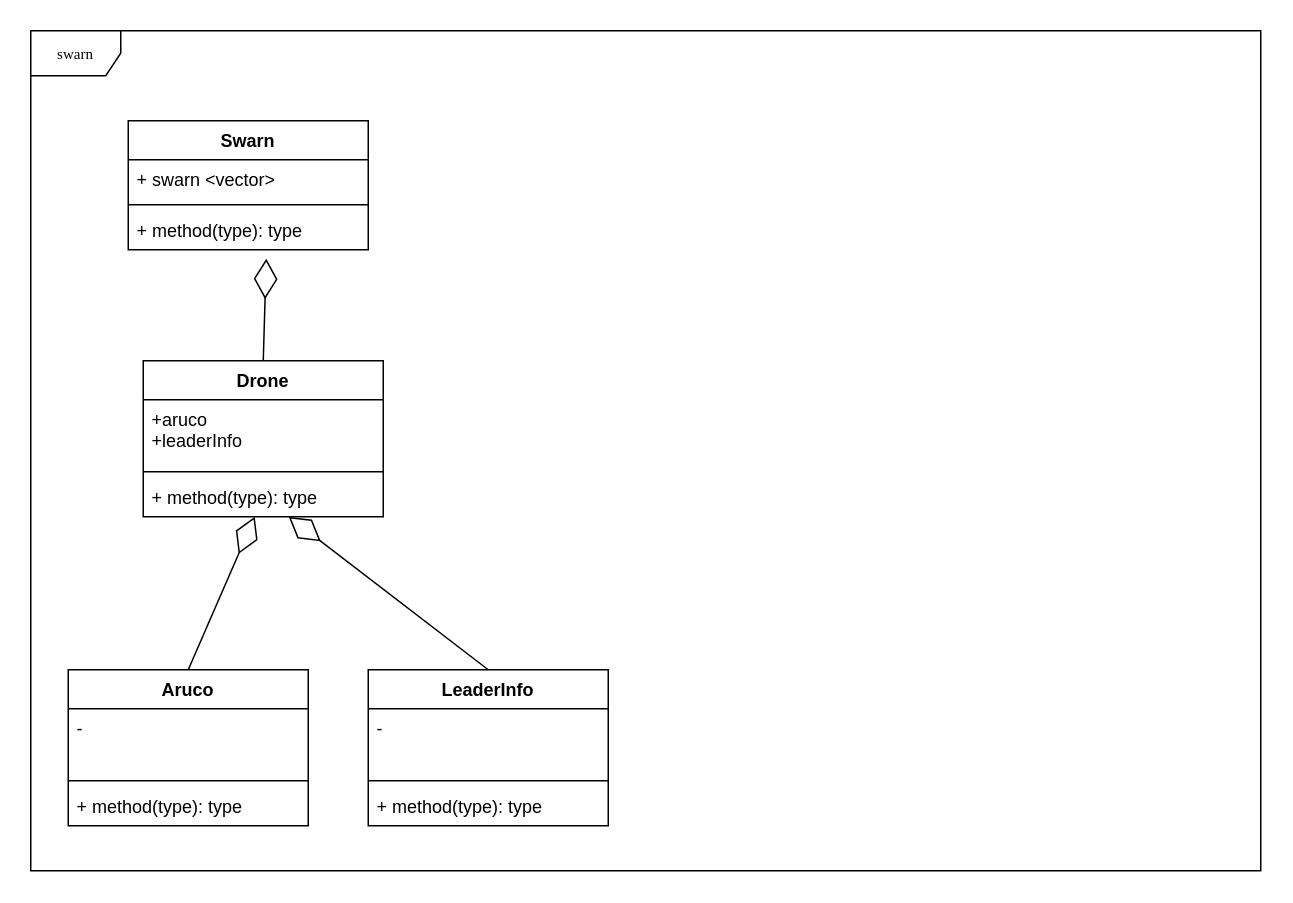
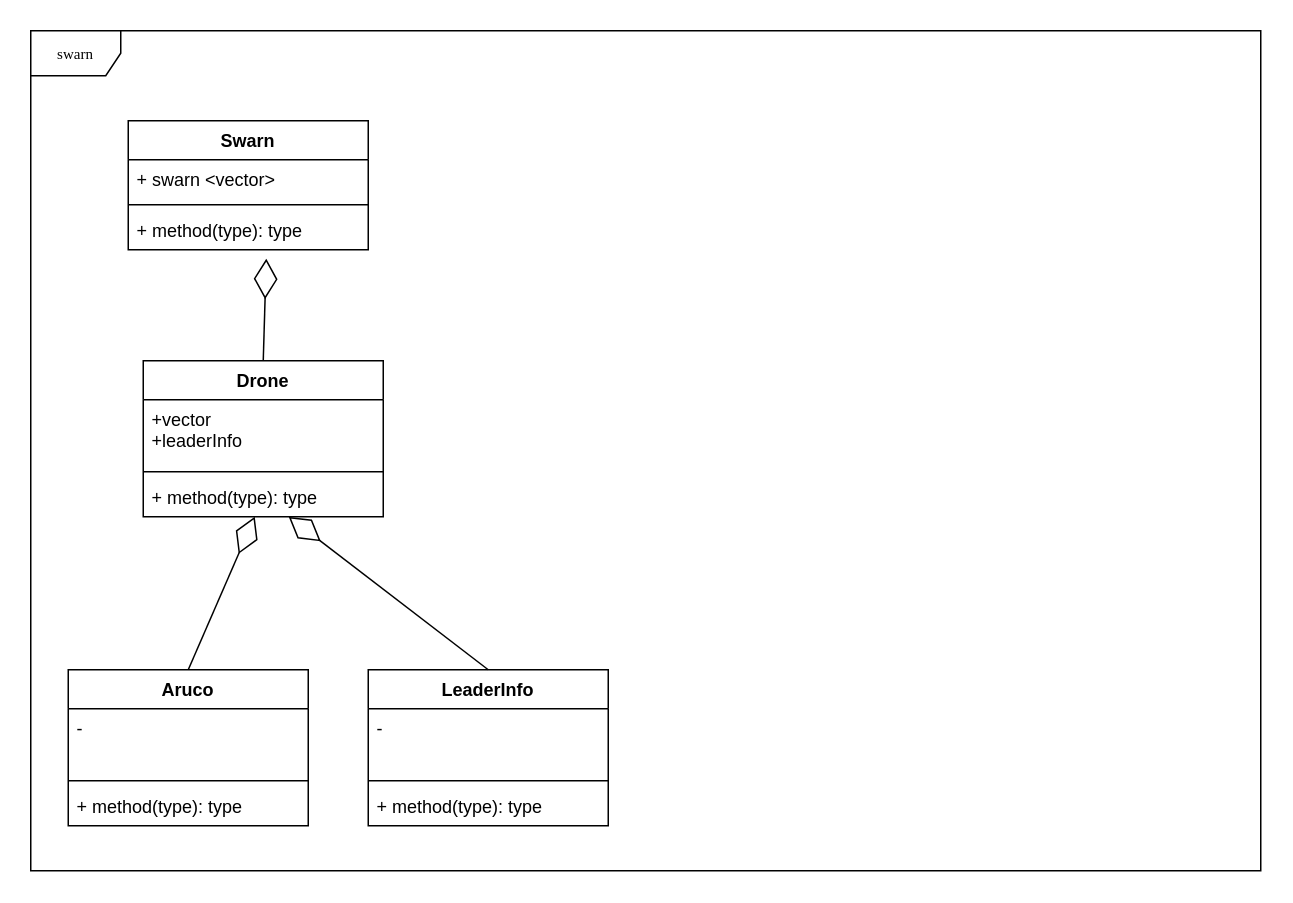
  <mxCell id="0" />
  <mxCell id="1" parent="0" />
  <mxCell id="2" value="swarn" style="shape=umlFrame;whiteSpace=wrap;html=1;rounded=0;shadow=0;comic=0;labelBackgroundColor=none;strokeWidth=1;fontFamily=Verdana;fontSize=10;align=center;" parent="1" vertex="1"><mxGeometry x="20" y="20" width="820" height="560" as="geometry" /></mxCell>
  <mxCell id="3" value="Swarn" style="swimlane;fontStyle=1;align=center;verticalAlign=top;childLayout=stackLayout;horizontal=1;startSize=26;horizontalStack=0;resizeParent=1;resizeParentMax=0;resizeLast=0;collapsible=1;marginBottom=0;" vertex="1" parent="1"><mxGeometry x="85" y="80" width="160" height="86" as="geometry" /></mxCell>
  <mxCell id="4" value="+ swarn &lt;vector&gt;" style="text;strokeColor=none;fillColor=none;align=left;verticalAlign=top;spacingLeft=4;spacingRight=4;overflow=hidden;rotatable=0;points=[[0,0.5],[1,0.5]];portConstraint=eastwest;" vertex="1" parent="3"><mxGeometry y="26" width="160" height="26" as="geometry" /></mxCell>
  <mxCell id="5" value="" style="line;strokeWidth=1;fillColor=none;align=left;verticalAlign=middle;spacingTop=-1;spacingLeft=3;spacingRight=3;rotatable=0;labelPosition=right;points=[];portConstraint=eastwest;" vertex="1" parent="3"><mxGeometry y="52" width="160" height="8" as="geometry" /></mxCell>
  <mxCell id="6" value="+ method(type): type" style="text;strokeColor=none;fillColor=none;align=left;verticalAlign=top;spacingLeft=4;spacingRight=4;overflow=hidden;rotatable=0;points=[[0,0.5],[1,0.5]];portConstraint=eastwest;" vertex="1" parent="3"><mxGeometry y="60" width="160" height="26" as="geometry" /></mxCell>
  <mxCell id="7" value="Drone" style="swimlane;fontStyle=1;align=center;verticalAlign=top;childLayout=stackLayout;horizontal=1;startSize=26;horizontalStack=0;resizeParent=1;resizeParentMax=0;resizeLast=0;collapsible=1;marginBottom=0;" vertex="1" parent="1"><mxGeometry x="95" y="240" width="160" height="104" as="geometry" /></mxCell>
- <mxCell id="8" value="+aruco&#10;+leaderInfo" style="text;strokeColor=none;fillColor=none;align=left;verticalAlign=top;spacingLeft=4;spacingRight=4;overflow=hidden;rotatable=0;points=[[0,0.5],[1,0.5]];portConstraint=eastwest;" vertex="1" parent="7"><mxGeometry y="26" width="160" height="44" as="geometry" /></mxCell>
+ <mxCell id="8" value="+vector&#10;+leaderInfo" style="text;strokeColor=none;fillColor=none;align=left;verticalAlign=top;spacingLeft=4;spacingRight=4;overflow=hidden;rotatable=0;points=[[0,0.5],[1,0.5]];portConstraint=eastwest;" vertex="1" parent="7"><mxGeometry y="26" width="160" height="44" as="geometry" /></mxCell>
  <mxCell id="9" value="" style="line;strokeWidth=1;fillColor=none;align=left;verticalAlign=middle;spacingTop=-1;spacingLeft=3;spacingRight=3;rotatable=0;labelPosition=right;points=[];portConstraint=eastwest;" vertex="1" parent="7"><mxGeometry y="70" width="160" height="8" as="geometry" /></mxCell>
  <mxCell id="10" value="+ method(type): type" style="text;strokeColor=none;fillColor=none;align=left;verticalAlign=top;spacingLeft=4;spacingRight=4;overflow=hidden;rotatable=0;points=[[0,0.5],[1,0.5]];portConstraint=eastwest;" vertex="1" parent="7"><mxGeometry y="78" width="160" height="26" as="geometry" /></mxCell>
  <mxCell id="11" value="" style="endArrow=diamondThin;endFill=0;endSize=24;html=1;rounded=0;entryX=0.575;entryY=1.231;entryDx=0;entryDy=0;entryPerimeter=0;exitX=0.5;exitY=0;exitDx=0;exitDy=0;" edge="1" parent="1" source="7" target="6"><mxGeometry width="160" relative="1" as="geometry"><mxPoint x="325" y="450" as="sourcePoint" /><mxPoint x="485" y="450" as="targetPoint" /></mxGeometry></mxCell>
  <mxCell id="12" value="LeaderInfo" style="swimlane;fontStyle=1;align=center;verticalAlign=top;childLayout=stackLayout;horizontal=1;startSize=26;horizontalStack=0;resizeParent=1;resizeParentMax=0;resizeLast=0;collapsible=1;marginBottom=0;" vertex="1" parent="1"><mxGeometry x="245" y="446" width="160" height="104" as="geometry" /></mxCell>
  <mxCell id="13" value="-" style="text;strokeColor=none;fillColor=none;align=left;verticalAlign=top;spacingLeft=4;spacingRight=4;overflow=hidden;rotatable=0;points=[[0,0.5],[1,0.5]];portConstraint=eastwest;" vertex="1" parent="12"><mxGeometry y="26" width="160" height="44" as="geometry" /></mxCell>
  <mxCell id="14" value="" style="line;strokeWidth=1;fillColor=none;align=left;verticalAlign=middle;spacingTop=-1;spacingLeft=3;spacingRight=3;rotatable=0;labelPosition=right;points=[];portConstraint=eastwest;" vertex="1" parent="12"><mxGeometry y="70" width="160" height="8" as="geometry" /></mxCell>
  <mxCell id="15" value="+ method(type): type" style="text;strokeColor=none;fillColor=none;align=left;verticalAlign=top;spacingLeft=4;spacingRight=4;overflow=hidden;rotatable=0;points=[[0,0.5],[1,0.5]];portConstraint=eastwest;" vertex="1" parent="12"><mxGeometry y="78" width="160" height="26" as="geometry" /></mxCell>
  <mxCell id="16" value="" style="endArrow=diamondThin;endFill=0;endSize=24;html=1;rounded=0;exitX=0.5;exitY=0;exitDx=0;exitDy=0;" edge="1" parent="1" source="12" target="10"><mxGeometry width="160" relative="1" as="geometry"><mxPoint x="365" y="450" as="sourcePoint" /><mxPoint x="525" y="450" as="targetPoint" /></mxGeometry></mxCell>
  <mxCell id="17" value="Aruco" style="swimlane;fontStyle=1;align=center;verticalAlign=top;childLayout=stackLayout;horizontal=1;startSize=26;horizontalStack=0;resizeParent=1;resizeParentMax=0;resizeLast=0;collapsible=1;marginBottom=0;" vertex="1" parent="1"><mxGeometry x="45" y="446" width="160" height="104" as="geometry" /></mxCell>
  <mxCell id="18" value="-" style="text;strokeColor=none;fillColor=none;align=left;verticalAlign=top;spacingLeft=4;spacingRight=4;overflow=hidden;rotatable=0;points=[[0,0.5],[1,0.5]];portConstraint=eastwest;" vertex="1" parent="17"><mxGeometry y="26" width="160" height="44" as="geometry" /></mxCell>
  <mxCell id="19" value="" style="line;strokeWidth=1;fillColor=none;align=left;verticalAlign=middle;spacingTop=-1;spacingLeft=3;spacingRight=3;rotatable=0;labelPosition=right;points=[];portConstraint=eastwest;" vertex="1" parent="17"><mxGeometry y="70" width="160" height="8" as="geometry" /></mxCell>
  <mxCell id="20" value="+ method(type): type" style="text;strokeColor=none;fillColor=none;align=left;verticalAlign=top;spacingLeft=4;spacingRight=4;overflow=hidden;rotatable=0;points=[[0,0.5],[1,0.5]];portConstraint=eastwest;" vertex="1" parent="17"><mxGeometry y="78" width="160" height="26" as="geometry" /></mxCell>
  <mxCell id="21" value="" style="endArrow=diamondThin;endFill=0;endSize=24;html=1;rounded=0;exitX=0.5;exitY=0;exitDx=0;exitDy=0;" edge="1" parent="1" source="17" target="10"><mxGeometry width="160" relative="1" as="geometry"><mxPoint x="175" y="560" as="sourcePoint" /><mxPoint x="194.195" y="424" as="targetPoint" /><Array as="points" /></mxGeometry></mxCell>
